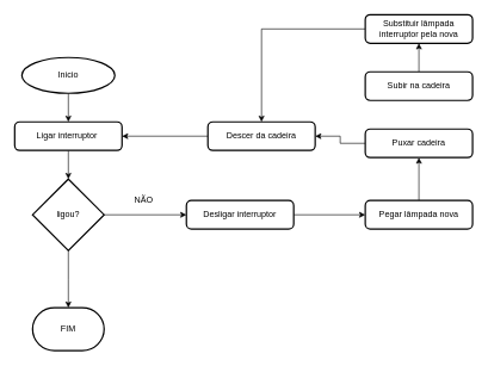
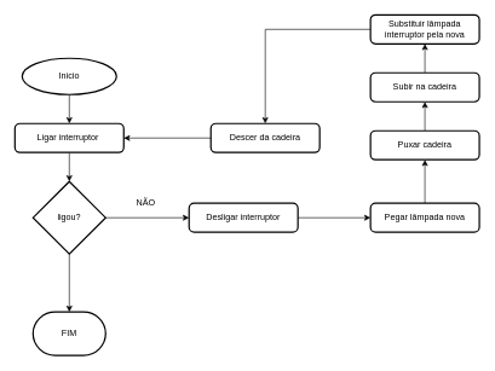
  <mxCell id="0" />
  <mxCell id="1" parent="0" />
  <mxCell id="2" style="edgeStyle=orthogonalEdgeStyle;rounded=0;orthogonalLoop=1;jettySize=auto;html=1;entryX=0.5;entryY=0;entryDx=0;entryDy=0;" edge="1" parent="1" source="3" target="5"><mxGeometry relative="1" as="geometry" /></mxCell>
  <mxCell id="3" value="Inicio" style="strokeWidth=2;html=1;shape=mxgraph.flowchart.start_1;whiteSpace=wrap;" vertex="1" parent="1"><mxGeometry x="30" y="80" width="130" height="50" as="geometry" /></mxCell>
  <mxCell id="4" style="edgeStyle=orthogonalEdgeStyle;rounded=0;orthogonalLoop=1;jettySize=auto;html=1;entryX=0.5;entryY=0;entryDx=0;entryDy=0;entryPerimeter=0;" edge="1" parent="1" source="5" target="8"><mxGeometry relative="1" as="geometry" /></mxCell>
  <mxCell id="5" value="Ligar interruptor&amp;nbsp;" style="rounded=1;whiteSpace=wrap;html=1;absoluteArcSize=1;arcSize=14;strokeWidth=2;" vertex="1" parent="1"><mxGeometry x="20" y="170" width="150" height="40" as="geometry" /></mxCell>
  <mxCell id="6" style="edgeStyle=orthogonalEdgeStyle;rounded=0;orthogonalLoop=1;jettySize=auto;html=1;" edge="1" parent="1" source="8"><mxGeometry relative="1" as="geometry"><mxPoint x="95" y="430" as="targetPoint" /></mxGeometry></mxCell>
  <mxCell id="7" style="edgeStyle=orthogonalEdgeStyle;rounded=0;orthogonalLoop=1;jettySize=auto;html=1;entryX=0;entryY=0.5;entryDx=0;entryDy=0;" edge="1" parent="1" source="8" target="12"><mxGeometry relative="1" as="geometry" /></mxCell>
  <mxCell id="8" value="ligou?" style="strokeWidth=2;html=1;shape=mxgraph.flowchart.decision;whiteSpace=wrap;" vertex="1" parent="1"><mxGeometry x="45" y="250" width="100" height="100" as="geometry" /></mxCell>
  <mxCell id="9" value="FIM" style="strokeWidth=2;html=1;shape=mxgraph.flowchart.terminator;whiteSpace=wrap;" vertex="1" parent="1"><mxGeometry x="45" y="430" width="100" height="60" as="geometry" /></mxCell>
  <mxCell id="10" value="NÃO" style="text;html=1;align=center;verticalAlign=middle;resizable=0;points=[];autosize=1;strokeColor=none;fillColor=none;" vertex="1" parent="1"><mxGeometry x="180" y="270" width="40" height="20" as="geometry" /></mxCell>
  <mxCell id="11" style="edgeStyle=orthogonalEdgeStyle;rounded=0;orthogonalLoop=1;jettySize=auto;html=1;entryX=0;entryY=0.5;entryDx=0;entryDy=0;" edge="1" parent="1" source="12" target="14"><mxGeometry relative="1" as="geometry" /></mxCell>
  <mxCell id="12" value="Desligar interruptor" style="rounded=1;whiteSpace=wrap;html=1;absoluteArcSize=1;arcSize=14;strokeWidth=2;" vertex="1" parent="1"><mxGeometry x="260" y="280" width="150" height="40" as="geometry" /></mxCell>
  <mxCell id="13" style="edgeStyle=orthogonalEdgeStyle;rounded=0;orthogonalLoop=1;jettySize=auto;html=1;entryX=0.5;entryY=1;entryDx=0;entryDy=0;" edge="1" parent="1" source="14" target="16"><mxGeometry relative="1" as="geometry" /></mxCell>
  <mxCell id="14" value="Pegar lâmpada nova" style="rounded=1;whiteSpace=wrap;html=1;absoluteArcSize=1;arcSize=14;strokeWidth=2;" vertex="1" parent="1"><mxGeometry x="510" y="280" width="150" height="40" as="geometry" /></mxCell>
- <mxCell id="15" style="edgeStyle=orthogonalEdgeStyle;rounded=0;orthogonalLoop=1;jettySize=auto;html=1;" edge="1" parent="1" source="16" target="22"><mxGeometry relative="1" as="geometry" /></mxCell>
+ <mxCell id="15" style="edgeStyle=orthogonalEdgeStyle;rounded=0;orthogonalLoop=1;jettySize=auto;html=1;" edge="1" parent="1" source="16" target="18"><mxGeometry relative="1" as="geometry" /></mxCell>
  <mxCell id="16" value="Puxar cadeira" style="rounded=1;whiteSpace=wrap;html=1;absoluteArcSize=1;arcSize=14;strokeWidth=2;" vertex="1" parent="1"><mxGeometry x="510" y="180" width="150" height="40" as="geometry" /></mxCell>
  <mxCell id="17" style="edgeStyle=orthogonalEdgeStyle;rounded=0;orthogonalLoop=1;jettySize=auto;html=1;entryX=0.5;entryY=1;entryDx=0;entryDy=0;" edge="1" parent="1" source="18" target="20"><mxGeometry relative="1" as="geometry" /></mxCell>
  <mxCell id="18" value="Subir na cadeira" style="rounded=1;whiteSpace=wrap;html=1;absoluteArcSize=1;arcSize=14;strokeWidth=2;" vertex="1" parent="1"><mxGeometry x="510" y="100" width="150" height="40" as="geometry" /></mxCell>
  <mxCell id="19" style="edgeStyle=orthogonalEdgeStyle;rounded=0;orthogonalLoop=1;jettySize=auto;html=1;" edge="1" parent="1" source="20" target="22"><mxGeometry relative="1" as="geometry" /></mxCell>
  <mxCell id="20" value="Substituir lâmpada interruptor pela nova" style="rounded=1;whiteSpace=wrap;html=1;absoluteArcSize=1;arcSize=14;strokeWidth=2;" vertex="1" parent="1"><mxGeometry x="510" y="20" width="150" height="40" as="geometry" /></mxCell>
  <mxCell id="21" style="edgeStyle=orthogonalEdgeStyle;rounded=0;orthogonalLoop=1;jettySize=auto;html=1;entryX=1;entryY=0.5;entryDx=0;entryDy=0;" edge="1" parent="1" source="22" target="5"><mxGeometry relative="1" as="geometry" /></mxCell>
  <mxCell id="22" value="Descer da cadeira" style="rounded=1;whiteSpace=wrap;html=1;absoluteArcSize=1;arcSize=14;strokeWidth=2;" vertex="1" parent="1"><mxGeometry x="290" y="170" width="150" height="40" as="geometry" /></mxCell>
